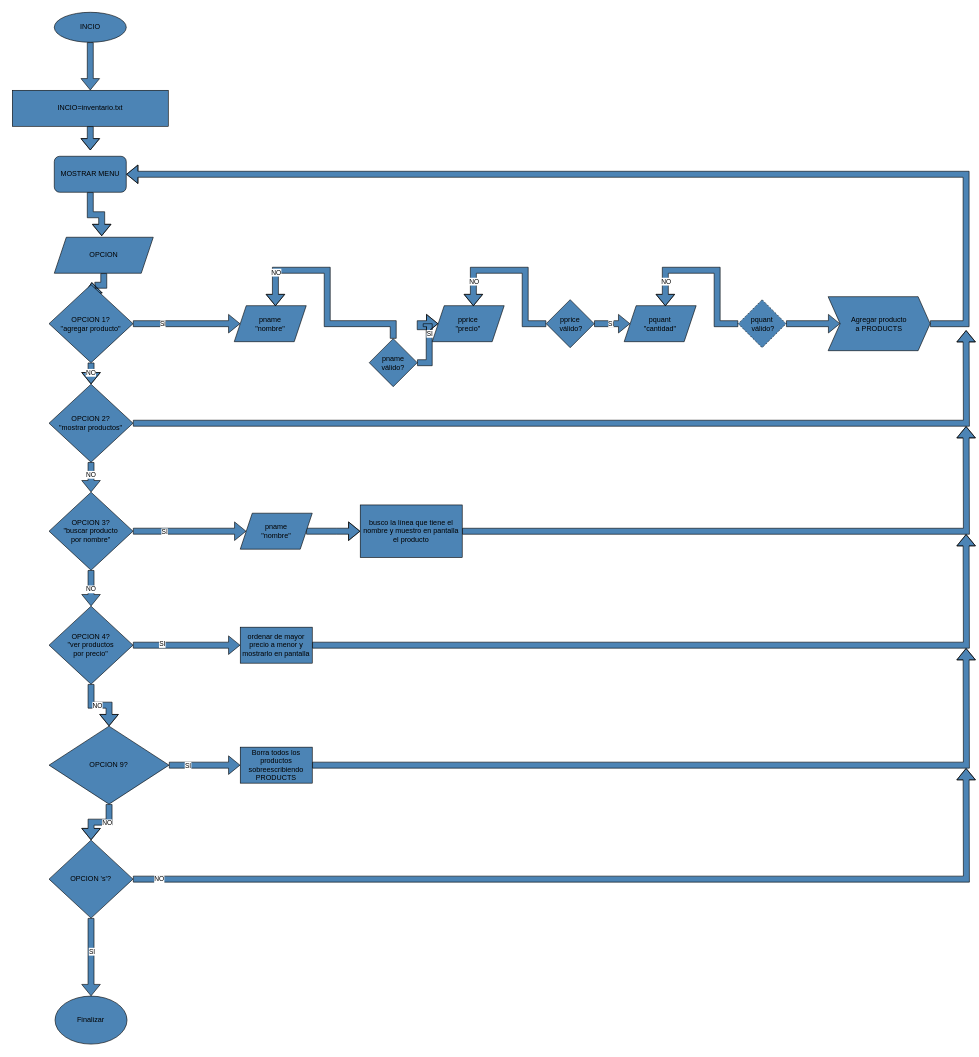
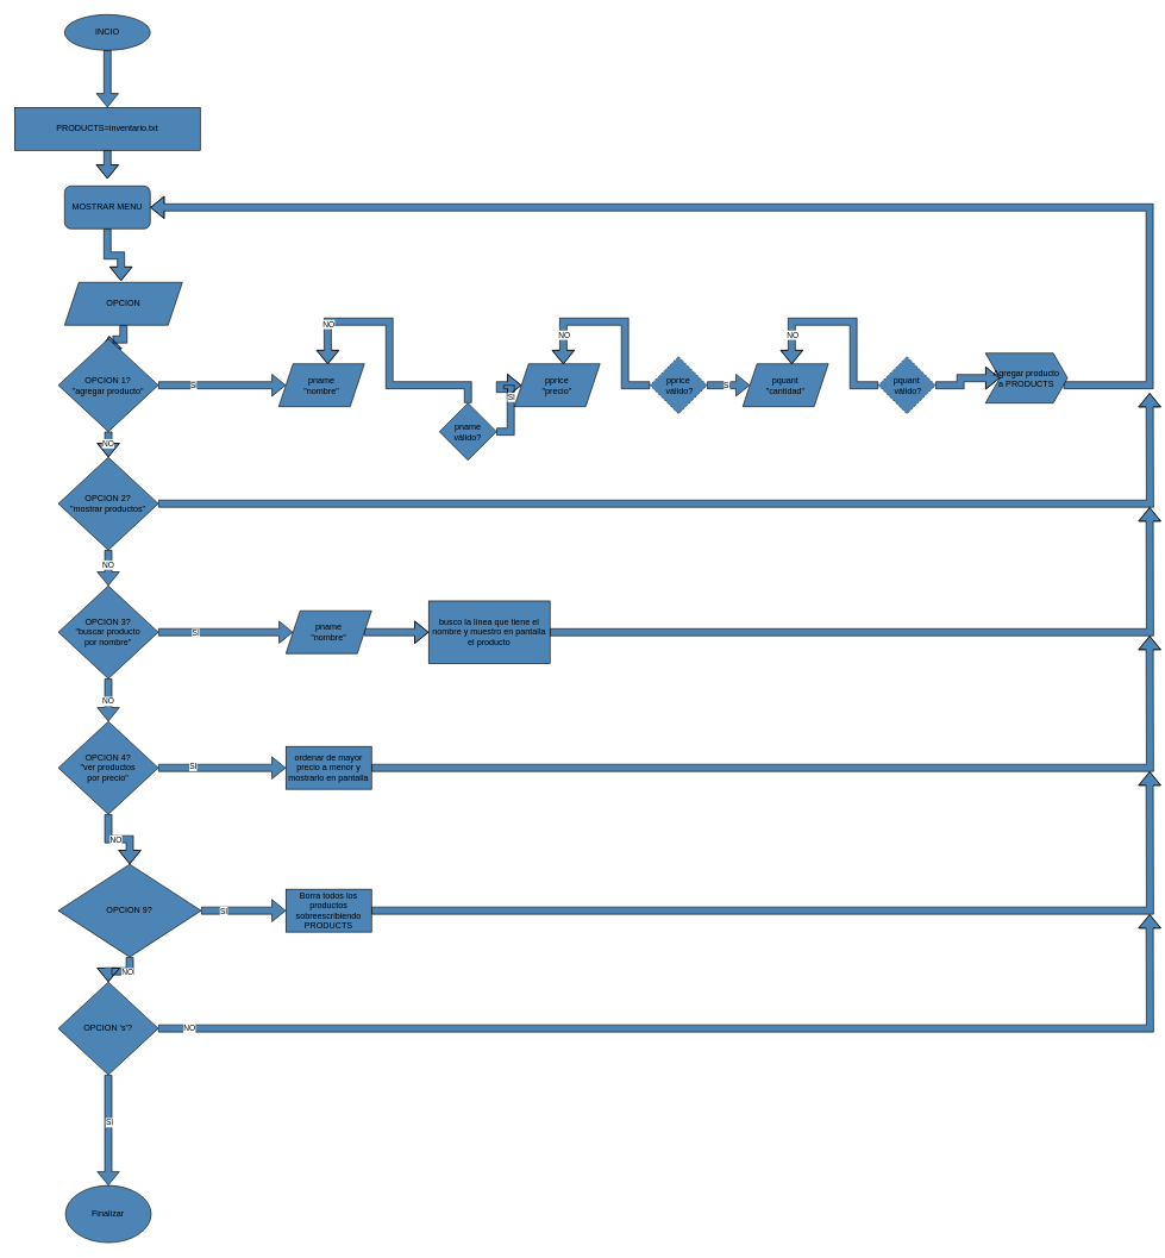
  <mxCell id="0" />
  <mxCell id="1" parent="0" />
  <mxCell id="2" style="edgeStyle=orthogonalEdgeStyle;rounded=0;orthogonalLoop=1;jettySize=auto;html=1;entryX=0.5;entryY=0;entryDx=0;entryDy=0;shape=flexArrow;fillColor=#4C84B5;strokeColor=#000000;" edge="1" parent="1" source="3" target="5"><mxGeometry relative="1" as="geometry" /></mxCell>
  <mxCell id="3" value="INCIO" style="ellipse;whiteSpace=wrap;html=1;fillColor=#4C84B5;strokeColor=#000000;" vertex="1" parent="1"><mxGeometry x="90" y="20" width="120" height="50" as="geometry" /></mxCell>
  <mxCell id="4" style="edgeStyle=orthogonalEdgeStyle;rounded=0;orthogonalLoop=1;jettySize=auto;html=1;shape=flexArrow;fillColor=#4C84B5;strokeColor=#000000;" edge="1" parent="1" source="5"><mxGeometry relative="1" as="geometry"><mxPoint x="150" y="250" as="targetPoint" /></mxGeometry></mxCell>
- <mxCell id="5" value="INCIO=inventario.txt" style="rounded=0;whiteSpace=wrap;html=1;fillColor=#4C84B5;strokeColor=#000000;" vertex="1" parent="1"><mxGeometry x="20" y="150" width="260" height="60" as="geometry" /></mxCell>
+ <mxCell id="5" value="PRODUCTS=inventario.txt" style="rounded=0;whiteSpace=wrap;html=1;fillColor=#4C84B5;strokeColor=#000000;" vertex="1" parent="1"><mxGeometry x="20" y="150" width="260" height="60" as="geometry" /></mxCell>
  <mxCell id="6" value="MOSTRAR MENU" style="rounded=1;whiteSpace=wrap;html=1;fillColor=#4C84B5;strokeColor=#000000;" vertex="1" parent="1"><mxGeometry x="90" y="260" width="120" height="60" as="geometry" /></mxCell>
  <mxCell id="7" style="edgeStyle=orthogonalEdgeStyle;rounded=0;orthogonalLoop=1;jettySize=auto;html=1;shape=flexArrow;fillColor=#4C84B5;strokeColor=#000000;" edge="1" parent="1" source="8"><mxGeometry relative="1" as="geometry"><mxPoint x="152.5" y="470" as="targetPoint" /></mxGeometry></mxCell>
  <mxCell id="8" value="OPCION" style="shape=parallelogram;perimeter=parallelogramPerimeter;whiteSpace=wrap;html=1;fixedSize=1;fillColor=#4C84B5;strokeColor=#000000;" vertex="1" parent="1"><mxGeometry x="90" y="395" width="165" height="60" as="geometry" /></mxCell>
  <mxCell id="9" style="edgeStyle=orthogonalEdgeStyle;rounded=0;orthogonalLoop=1;jettySize=auto;html=1;entryX=0;entryY=0.5;entryDx=0;entryDy=0;shape=flexArrow;fillColor=#4C84B5;strokeColor=#000000;" edge="1" parent="1" source="13" target="38"><mxGeometry relative="1" as="geometry" /></mxCell>
  <mxCell id="10" value="Si" style="edgeLabel;html=1;align=center;verticalAlign=middle;resizable=0;points=[];fillColor=#4C84B5;strokeColor=#000000;" vertex="1" connectable="0" parent="9"><mxGeometry x="-0.53" y="-1" relative="1" as="geometry"><mxPoint x="7" y="-1" as="offset" /></mxGeometry></mxCell>
  <mxCell id="11" style="edgeStyle=orthogonalEdgeStyle;rounded=0;orthogonalLoop=1;jettySize=auto;html=1;entryX=0.5;entryY=0;entryDx=0;entryDy=0;shape=flexArrow;fillColor=#4C84B5;strokeColor=#000000;" edge="1" parent="1" source="13" target="17"><mxGeometry relative="1" as="geometry" /></mxCell>
  <mxCell id="12" value="NO" style="edgeLabel;html=1;align=center;verticalAlign=middle;resizable=0;points=[];fillColor=#4C84B5;strokeColor=#000000;" vertex="1" connectable="0" parent="11"><mxGeometry x="-0.717" y="-1" relative="1" as="geometry"><mxPoint y="10" as="offset" /></mxGeometry></mxCell>
  <mxCell id="13" value="OPCION 1?&lt;br&gt;&quot;agregar producto&quot;" style="rhombus;whiteSpace=wrap;html=1;fillColor=#4C84B5;strokeColor=#000000;" vertex="1" parent="1"><mxGeometry x="81.25" y="474.06" width="140" height="130" as="geometry" /></mxCell>
  <mxCell id="14" style="edgeStyle=orthogonalEdgeStyle;rounded=0;orthogonalLoop=1;jettySize=auto;html=1;entryX=0.5;entryY=0;entryDx=0;entryDy=0;shape=flexArrow;fillColor=#4C84B5;strokeColor=#000000;" edge="1" parent="1" source="17" target="22"><mxGeometry relative="1" as="geometry" /></mxCell>
  <mxCell id="15" value="NO" style="edgeLabel;html=1;align=center;verticalAlign=middle;resizable=0;points=[];fillColor=#4C84B5;strokeColor=#000000;" vertex="1" connectable="0" parent="14"><mxGeometry x="-0.476" y="-2" relative="1" as="geometry"><mxPoint x="1" y="7" as="offset" /></mxGeometry></mxCell>
  <mxCell id="16" style="edgeStyle=orthogonalEdgeStyle;rounded=0;orthogonalLoop=1;jettySize=auto;html=1;shape=flexArrow;fillColor=#4C84B5;strokeColor=#000000;" edge="1" parent="1" source="17"><mxGeometry relative="1" as="geometry"><mxPoint x="1610" y="550" as="targetPoint" /></mxGeometry></mxCell>
  <mxCell id="17" value="OPCION 2?&lt;br&gt;&quot;mostrar productos&quot;" style="rhombus;whiteSpace=wrap;html=1;fillColor=#4C84B5;strokeColor=#000000;" vertex="1" parent="1"><mxGeometry x="81.25" y="640" width="140" height="130" as="geometry" /></mxCell>
  <mxCell id="18" style="edgeStyle=orthogonalEdgeStyle;rounded=0;orthogonalLoop=1;jettySize=auto;html=1;entryX=0;entryY=0.5;entryDx=0;entryDy=0;shape=flexArrow;fillColor=#4C84B5;strokeColor=#000000;" edge="1" parent="1" source="22" target="59"><mxGeometry relative="1" as="geometry" /></mxCell>
  <mxCell id="19" value="SI" style="edgeLabel;html=1;align=center;verticalAlign=middle;resizable=0;points=[];fillColor=#4C84B5;strokeColor=#000000;" vertex="1" connectable="0" parent="18"><mxGeometry x="-0.448" y="-1" relative="1" as="geometry"><mxPoint as="offset" /></mxGeometry></mxCell>
  <mxCell id="20" style="edgeStyle=orthogonalEdgeStyle;rounded=0;orthogonalLoop=1;jettySize=auto;html=1;entryX=0.5;entryY=0;entryDx=0;entryDy=0;shape=flexArrow;fillColor=#4C84B5;strokeColor=#000000;" edge="1" parent="1" source="22" target="27"><mxGeometry relative="1" as="geometry" /></mxCell>
  <mxCell id="21" value="NO" style="edgeLabel;html=1;align=center;verticalAlign=middle;resizable=0;points=[];fillColor=#4C84B5;strokeColor=#000000;" vertex="1" connectable="0" parent="20"><mxGeometry x="-0.841" y="-1" relative="1" as="geometry"><mxPoint y="26" as="offset" /></mxGeometry></mxCell>
  <mxCell id="22" value="OPCION 3?&lt;br&gt;&quot;buscar producto&lt;br&gt;por nombre&quot;" style="rhombus;whiteSpace=wrap;html=1;fillColor=#4C84B5;strokeColor=#000000;" vertex="1" parent="1"><mxGeometry x="81.25" y="820" width="140" height="130" as="geometry" /></mxCell>
  <mxCell id="23" value="" style="edgeStyle=orthogonalEdgeStyle;rounded=0;orthogonalLoop=1;jettySize=auto;html=1;shape=flexArrow;fillColor=#4C84B5;strokeColor=#000000;" edge="1" parent="1" source="27" target="63"><mxGeometry relative="1" as="geometry" /></mxCell>
  <mxCell id="24" value="SI" style="edgeLabel;html=1;align=center;verticalAlign=middle;resizable=0;points=[];fillColor=#4C84B5;strokeColor=#000000;" vertex="1" connectable="0" parent="23"><mxGeometry x="-0.461" y="3" relative="1" as="geometry"><mxPoint as="offset" /></mxGeometry></mxCell>
  <mxCell id="25" style="edgeStyle=orthogonalEdgeStyle;rounded=0;orthogonalLoop=1;jettySize=auto;html=1;entryX=0.5;entryY=0;entryDx=0;entryDy=0;shape=flexArrow;fillColor=#4C84B5;strokeColor=#000000;" edge="1" parent="1" source="27" target="32"><mxGeometry relative="1" as="geometry" /></mxCell>
  <mxCell id="26" value="NO" style="edgeLabel;html=1;align=center;verticalAlign=middle;resizable=0;points=[];fillColor=#4C84B5;strokeColor=#000000;" vertex="1" connectable="0" parent="25"><mxGeometry x="-0.099" relative="1" as="geometry"><mxPoint as="offset" /></mxGeometry></mxCell>
  <mxCell id="27" value="OPCION 4?&lt;br&gt;&quot;ver productos&lt;br&gt;por precio&quot;" style="rhombus;whiteSpace=wrap;html=1;fillColor=#4C84B5;strokeColor=#000000;" vertex="1" parent="1"><mxGeometry x="81.25" y="1010" width="140" height="130" as="geometry" /></mxCell>
  <mxCell id="28" value="" style="edgeStyle=orthogonalEdgeStyle;rounded=0;orthogonalLoop=1;jettySize=auto;html=1;shape=flexArrow;fillColor=#4C84B5;strokeColor=#000000;" edge="1" parent="1" source="32" target="65"><mxGeometry relative="1" as="geometry" /></mxCell>
  <mxCell id="29" value="SI" style="edgeLabel;html=1;align=center;verticalAlign=middle;resizable=0;points=[];fillColor=#4C84B5;strokeColor=#000000;" vertex="1" connectable="0" parent="28"><mxGeometry x="-0.473" relative="1" as="geometry"><mxPoint as="offset" /></mxGeometry></mxCell>
  <mxCell id="30" style="edgeStyle=orthogonalEdgeStyle;rounded=0;orthogonalLoop=1;jettySize=auto;html=1;entryX=0.5;entryY=0;entryDx=0;entryDy=0;shape=flexArrow;fillColor=#4C84B5;strokeColor=#000000;" edge="1" parent="1" source="32" target="37"><mxGeometry relative="1" as="geometry" /></mxCell>
  <mxCell id="31" value="NO" style="edgeLabel;html=1;align=center;verticalAlign=middle;resizable=0;points=[];fillColor=#4C84B5;strokeColor=#000000;" vertex="1" connectable="0" parent="30"><mxGeometry x="-0.252" y="1" relative="1" as="geometry"><mxPoint as="offset" /></mxGeometry></mxCell>
  <mxCell id="32" value="OPCION 9?" style="rhombus;whiteSpace=wrap;html=1;fillColor=#4C84B5;strokeColor=#000000;" vertex="1" parent="1"><mxGeometry x="81.25" y="1210" width="200" height="130" as="geometry" /></mxCell>
  <mxCell id="33" style="edgeStyle=orthogonalEdgeStyle;rounded=0;orthogonalLoop=1;jettySize=auto;html=1;shape=flexArrow;fillColor=#4C84B5;strokeColor=#000000;" edge="1" parent="1" source="37"><mxGeometry relative="1" as="geometry"><mxPoint x="1610" y="1280" as="targetPoint" /></mxGeometry></mxCell>
  <mxCell id="34" value="NO" style="edgeLabel;html=1;align=center;verticalAlign=middle;resizable=0;points=[];fillColor=#4C84B5;strokeColor=#000000;" vertex="1" connectable="0" parent="33"><mxGeometry x="-0.945" y="1" relative="1" as="geometry"><mxPoint as="offset" /></mxGeometry></mxCell>
  <mxCell id="35" style="edgeStyle=orthogonalEdgeStyle;rounded=0;orthogonalLoop=1;jettySize=auto;html=1;entryX=0.5;entryY=0;entryDx=0;entryDy=0;shape=flexArrow;fillColor=#4C84B5;strokeColor=#000000;" edge="1" parent="1" source="37" target="66"><mxGeometry relative="1" as="geometry" /></mxCell>
  <mxCell id="36" value="SI" style="edgeLabel;html=1;align=center;verticalAlign=middle;resizable=0;points=[];fillColor=#4C84B5;strokeColor=#000000;" vertex="1" connectable="0" parent="35"><mxGeometry x="-0.149" y="1" relative="1" as="geometry"><mxPoint as="offset" /></mxGeometry></mxCell>
- <mxCell id="37" value="OPCION 's'?" style="rhombus;whiteSpace=wrap;html=1;fillColor=#4C84B5;strokeColor=#000000;" vertex="1" parent="1"><mxGeometry x="81.25" y="1400" width="140" height="130" as="geometry" /></mxCell>
+ <mxCell id="37" value="OPCION 's'?" style="rhombus;whiteSpace=wrap;html=1;fillColor=#4C84B5;strokeColor=#000000;" vertex="1" parent="1"><mxGeometry x="81.25" y="1375" width="140" height="130" as="geometry" /></mxCell>
  <mxCell id="38" value="pname&lt;br&gt;&quot;nombre&quot;" style="shape=parallelogram;perimeter=parallelogramPerimeter;whiteSpace=wrap;html=1;fixedSize=1;fillColor=#4C84B5;strokeColor=#000000;" vertex="1" parent="1"><mxGeometry x="390" y="509.06" width="120" height="60" as="geometry" /></mxCell>
  <mxCell id="39" style="edgeStyle=orthogonalEdgeStyle;rounded=0;orthogonalLoop=1;jettySize=auto;html=1;entryX=0.572;entryY=0.011;entryDx=0;entryDy=0;entryPerimeter=0;shape=flexArrow;fillColor=#4C84B5;strokeColor=#000000;" edge="1" parent="1" source="43" target="38"><mxGeometry relative="1" as="geometry"><mxPoint x="620" y="424.06" as="targetPoint" /><Array as="points"><mxPoint x="545" y="539" /><mxPoint x="545" y="450" /><mxPoint x="459" y="450" /></Array></mxGeometry></mxCell>
  <mxCell id="40" value="NO" style="edgeLabel;html=1;align=center;verticalAlign=middle;resizable=0;points=[];fillColor=#4C84B5;strokeColor=#000000;" vertex="1" connectable="0" parent="39"><mxGeometry x="0.698" y="1" relative="1" as="geometry"><mxPoint as="offset" /></mxGeometry></mxCell>
  <mxCell id="41" style="edgeStyle=orthogonalEdgeStyle;rounded=0;orthogonalLoop=1;jettySize=auto;html=1;shape=flexArrow;fillColor=#4C84B5;strokeColor=#000000;" edge="1" parent="1" source="43" target="44"><mxGeometry relative="1" as="geometry" /></mxCell>
  <mxCell id="42" value="SI" style="edgeLabel;html=1;align=center;verticalAlign=middle;resizable=0;points=[];fillColor=#4C84B5;strokeColor=#000000;" vertex="1" connectable="0" parent="41"><mxGeometry x="0.057" relative="1" as="geometry"><mxPoint as="offset" /></mxGeometry></mxCell>
  <mxCell id="43" value="pname válido?" style="rhombus;whiteSpace=wrap;html=1;fillColor=#4C84B5;strokeColor=#000000;" vertex="1" parent="1"><mxGeometry x="615" y="564.06" width="80" height="80" as="geometry" /></mxCell>
  <mxCell id="44" value="pprice&lt;br&gt;&quot;precio&quot;" style="shape=parallelogram;perimeter=parallelogramPerimeter;whiteSpace=wrap;html=1;fixedSize=1;fillColor=#4C84B5;strokeColor=#000000;" vertex="1" parent="1"><mxGeometry x="720" y="509.06" width="120" height="60" as="geometry" /></mxCell>
  <mxCell id="45" style="edgeStyle=orthogonalEdgeStyle;rounded=0;orthogonalLoop=1;jettySize=auto;html=1;entryX=0.572;entryY=0.011;entryDx=0;entryDy=0;entryPerimeter=0;shape=flexArrow;fillColor=#4C84B5;strokeColor=#000000;" edge="1" source="49" target="44" parent="1"><mxGeometry relative="1" as="geometry"><mxPoint x="950" y="424.06" as="targetPoint" /><Array as="points"><mxPoint x="875" y="539" /><mxPoint x="875" y="450" /><mxPoint x="789" y="450" /></Array></mxGeometry></mxCell>
  <mxCell id="46" value="NO" style="edgeLabel;html=1;align=center;verticalAlign=middle;resizable=0;points=[];fillColor=#4C84B5;strokeColor=#000000;" vertex="1" connectable="0" parent="45"><mxGeometry x="0.698" y="1" relative="1" as="geometry"><mxPoint as="offset" /></mxGeometry></mxCell>
  <mxCell id="47" style="edgeStyle=orthogonalEdgeStyle;rounded=0;orthogonalLoop=1;jettySize=auto;html=1;shape=flexArrow;fillColor=#4C84B5;strokeColor=#000000;" edge="1" parent="1" source="49" target="50"><mxGeometry relative="1" as="geometry" /></mxCell>
  <mxCell id="48" value="Si" style="edgeLabel;html=1;align=center;verticalAlign=middle;resizable=0;points=[];fillColor=#4C84B5;strokeColor=#000000;" vertex="1" connectable="0" parent="47"><mxGeometry x="-0.1" y="1" relative="1" as="geometry"><mxPoint as="offset" /></mxGeometry></mxCell>
- <mxCell id="49" value="pprice&lt;br&gt;&amp;nbsp;válido?" style="rhombus;whiteSpace=wrap;html=1;fillColor=#4C84B5;strokeColor=#000000;" vertex="1" parent="1"><mxGeometry x="910" y="499.06" width="80" height="80" as="geometry" /></mxCell>
+ <mxCell id="49" value="pprice&lt;br&gt;&amp;nbsp;válido?" style="rhombus;whiteSpace=wrap;html=1;fillColor=#4C84B5;strokeColor=#000000;dashed=1;" vertex="1" parent="1"><mxGeometry x="910" y="499.06" width="80" height="80" as="geometry" /></mxCell>
  <mxCell id="50" value="pquant&lt;br&gt;&quot;cantidad&quot;" style="shape=parallelogram;perimeter=parallelogramPerimeter;whiteSpace=wrap;html=1;fixedSize=1;fillColor=#4C84B5;strokeColor=#000000;" vertex="1" parent="1"><mxGeometry x="1040" y="509.06" width="120" height="60" as="geometry" /></mxCell>
  <mxCell id="51" style="edgeStyle=orthogonalEdgeStyle;rounded=0;orthogonalLoop=1;jettySize=auto;html=1;entryX=0.572;entryY=0.011;entryDx=0;entryDy=0;entryPerimeter=0;shape=flexArrow;fillColor=#4C84B5;strokeColor=#000000;" edge="1" source="54" target="50" parent="1"><mxGeometry relative="1" as="geometry"><mxPoint x="1270" y="424.06" as="targetPoint" /><Array as="points"><mxPoint x="1195" y="539" /><mxPoint x="1195" y="450" /><mxPoint x="1109" y="450" /></Array></mxGeometry></mxCell>
  <mxCell id="52" value="NO" style="edgeLabel;html=1;align=center;verticalAlign=middle;resizable=0;points=[];fillColor=#4C84B5;strokeColor=#000000;" vertex="1" connectable="0" parent="51"><mxGeometry x="0.698" y="1" relative="1" as="geometry"><mxPoint as="offset" /></mxGeometry></mxCell>
  <mxCell id="53" style="edgeStyle=orthogonalEdgeStyle;rounded=0;orthogonalLoop=1;jettySize=auto;html=1;shape=flexArrow;fillColor=#4C84B5;strokeColor=#000000;" edge="1" parent="1" source="54" target="56"><mxGeometry relative="1" as="geometry" /></mxCell>
  <mxCell id="54" value="pquant&lt;br&gt;&amp;nbsp;válido?" style="rhombus;whiteSpace=wrap;html=1;fillColor=#4C84B5;strokeColor=#000000;dashed=1;" vertex="1" parent="1"><mxGeometry x="1230" y="499.06" width="80" height="80" as="geometry" /></mxCell>
  <mxCell id="55" style="edgeStyle=orthogonalEdgeStyle;rounded=0;orthogonalLoop=1;jettySize=auto;html=1;entryX=1;entryY=0.5;entryDx=0;entryDy=0;shape=flexArrow;fillColor=#4C84B5;strokeColor=#000000;" edge="1" parent="1" source="56" target="6"><mxGeometry relative="1" as="geometry"><Array as="points"><mxPoint x="1610" y="539" /><mxPoint x="1610" y="290" /></Array></mxGeometry></mxCell>
- <mxCell id="56" value="Agregar producto&lt;br&gt;a PRODUCTS" style="shape=step;perimeter=stepPerimeter;whiteSpace=wrap;html=1;fixedSize=1;fillColor=#4C84B5;strokeColor=#000000;" vertex="1" parent="1"><mxGeometry x="1380" y="494.06" width="170" height="90" as="geometry" /></mxCell>
+ <mxCell id="56" value="Agregar producto&lt;br&gt;a PRODUCTS" style="shape=step;perimeter=stepPerimeter;whiteSpace=wrap;html=1;fixedSize=1;fillColor=#4C84B5;strokeColor=#000000;" vertex="1" parent="1"><mxGeometry x="1380" y="494.06" width="115" height="70" as="geometry" /></mxCell>
  <mxCell id="57" style="edgeStyle=orthogonalEdgeStyle;rounded=0;orthogonalLoop=1;jettySize=auto;html=1;entryX=0.479;entryY=-0.034;entryDx=0;entryDy=0;entryPerimeter=0;shape=flexArrow;fillColor=#4C84B5;strokeColor=#000000;" edge="1" parent="1" source="6" target="8"><mxGeometry relative="1" as="geometry" /></mxCell>
  <mxCell id="58" value="" style="edgeStyle=orthogonalEdgeStyle;rounded=0;orthogonalLoop=1;jettySize=auto;html=1;shape=flexArrow;fillColor=#4C84B5;strokeColor=#000000;" edge="1" parent="1" source="59" target="61"><mxGeometry relative="1" as="geometry" /></mxCell>
  <mxCell id="59" value="pname&lt;br&gt;&quot;nombre&quot;" style="shape=parallelogram;perimeter=parallelogramPerimeter;whiteSpace=wrap;html=1;fixedSize=1;fillColor=#4C84B5;strokeColor=#000000;" vertex="1" parent="1"><mxGeometry x="400" y="855" width="120" height="60" as="geometry" /></mxCell>
  <mxCell id="60" style="edgeStyle=orthogonalEdgeStyle;rounded=0;orthogonalLoop=1;jettySize=auto;html=1;shape=flexArrow;fillColor=#4C84B5;strokeColor=#000000;" edge="1" parent="1" source="61"><mxGeometry relative="1" as="geometry"><mxPoint x="1610" y="710" as="targetPoint" /></mxGeometry></mxCell>
  <mxCell id="61" value="busco la línea que tiene el nombre y muestro en pantalla el producto" style="whiteSpace=wrap;html=1;fillColor=#4C84B5;strokeColor=#000000;" vertex="1" parent="1"><mxGeometry x="600" y="841.25" width="170" height="87.5" as="geometry" /></mxCell>
  <mxCell id="62" style="edgeStyle=orthogonalEdgeStyle;rounded=0;orthogonalLoop=1;jettySize=auto;html=1;shape=flexArrow;fillColor=#4C84B5;strokeColor=#000000;" edge="1" parent="1" source="63"><mxGeometry relative="1" as="geometry"><mxPoint x="1610" y="890" as="targetPoint" /></mxGeometry></mxCell>
  <mxCell id="63" value="ordenar de mayor precio a menor y mostrarlo en pantalla" style="whiteSpace=wrap;html=1;fillColor=#4C84B5;strokeColor=#000000;" vertex="1" parent="1"><mxGeometry x="400" y="1045" width="120" height="60" as="geometry" /></mxCell>
  <mxCell id="64" style="edgeStyle=orthogonalEdgeStyle;rounded=0;orthogonalLoop=1;jettySize=auto;html=1;shape=flexArrow;fillColor=#4C84B5;strokeColor=#000000;" edge="1" parent="1" source="65"><mxGeometry relative="1" as="geometry"><mxPoint x="1610" y="1080" as="targetPoint" /></mxGeometry></mxCell>
  <mxCell id="65" value="Borra todos los productos sobreescribiendo PRODUCTS" style="whiteSpace=wrap;html=1;fillColor=#4C84B5;strokeColor=#000000;" vertex="1" parent="1"><mxGeometry x="400" y="1245" width="120" height="60" as="geometry" /></mxCell>
  <mxCell id="66" value="Finalizar" style="ellipse;whiteSpace=wrap;html=1;fillColor=#4C84B5;strokeColor=#000000;" vertex="1" parent="1"><mxGeometry x="91.25" y="1660" width="120" height="80" as="geometry" /></mxCell>
